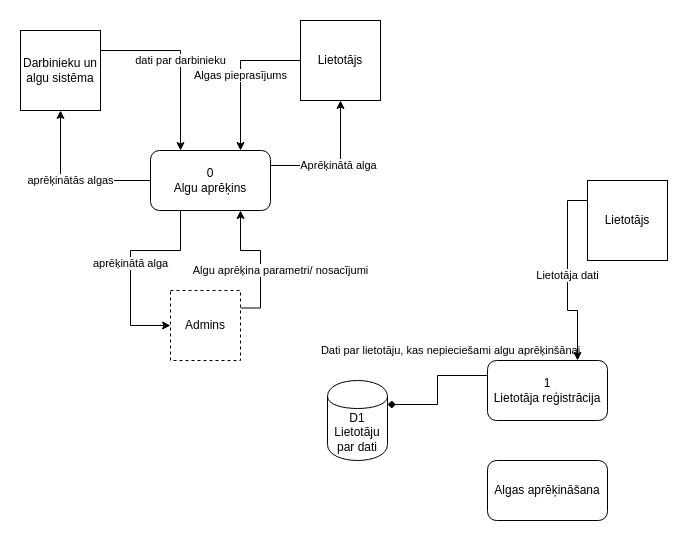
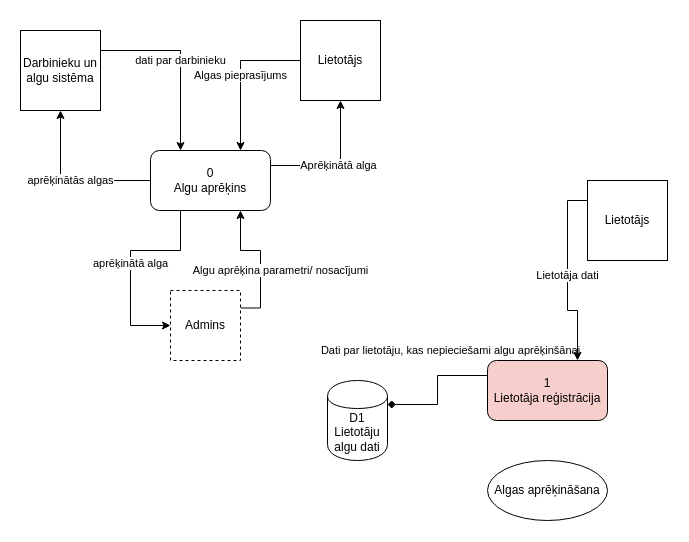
  <mxCell id="0" />
  <mxCell id="1" parent="0" />
  <mxCell id="2" value="Algas pieprasījums" style="edgeStyle=orthogonalEdgeStyle;rounded=0;orthogonalLoop=1;jettySize=auto;html=1;exitX=0;exitY=0.5;exitDx=0;exitDy=0;entryX=0.75;entryY=0;entryDx=0;entryDy=0;" parent="1" source="3" target="7" edge="1"><mxGeometry relative="1" as="geometry" /></mxCell>
  <mxCell id="3" value="Lietotājs" style="whiteSpace=wrap;html=1;aspect=fixed;" parent="1" vertex="1"><mxGeometry x="300" y="20" width="80" height="80" as="geometry" /></mxCell>
  <mxCell id="4" value="Aprēķinātā alga" style="edgeStyle=orthogonalEdgeStyle;rounded=0;orthogonalLoop=1;jettySize=auto;html=1;exitX=1;exitY=0.25;exitDx=0;exitDy=0;" parent="1" source="7" target="3" edge="1"><mxGeometry relative="1" as="geometry" /></mxCell>
  <mxCell id="5" value="aprēķinātās algas" style="edgeStyle=orthogonalEdgeStyle;rounded=0;orthogonalLoop=1;jettySize=auto;html=1;exitX=0;exitY=0.5;exitDx=0;exitDy=0;" parent="1" source="7" target="9" edge="1"><mxGeometry relative="1" as="geometry" /></mxCell>
  <mxCell id="6" value="aprēķinātā alga" style="edgeStyle=orthogonalEdgeStyle;rounded=0;orthogonalLoop=1;jettySize=auto;html=1;exitX=0.25;exitY=1;exitDx=0;exitDy=0;entryX=0;entryY=0.5;entryDx=0;entryDy=0;" parent="1" source="7" target="11" edge="1"><mxGeometry relative="1" as="geometry" /></mxCell>
  <mxCell id="7" value="&lt;span&gt;0&lt;/span&gt;&lt;br&gt;&lt;span&gt;Algu aprēķins&lt;/span&gt;" style="rounded=1;whiteSpace=wrap;html=1;" parent="1" vertex="1"><mxGeometry x="150" y="150" width="120" height="60" as="geometry" /></mxCell>
  <mxCell id="8" value="dati par darbinieku" style="edgeStyle=orthogonalEdgeStyle;rounded=0;orthogonalLoop=1;jettySize=auto;html=1;exitX=1;exitY=0.25;exitDx=0;exitDy=0;entryX=0.25;entryY=0;entryDx=0;entryDy=0;" parent="1" source="9" target="7" edge="1"><mxGeometry relative="1" as="geometry" /></mxCell>
  <mxCell id="9" value="Darbinieku un algu sistēma" style="whiteSpace=wrap;html=1;aspect=fixed;" parent="1" vertex="1"><mxGeometry x="20" y="30" width="80" height="80" as="geometry" /></mxCell>
  <mxCell id="10" value="Algu aprēķina parametri/ nosacījumi" style="edgeStyle=orthogonalEdgeStyle;rounded=0;orthogonalLoop=1;jettySize=auto;html=1;exitX=1;exitY=0.25;exitDx=0;exitDy=0;entryX=0.75;entryY=1;entryDx=0;entryDy=0;" parent="1" source="11" target="7" edge="1"><mxGeometry x="-0.159" y="-20" relative="1" as="geometry"><mxPoint as="offset" /></mxGeometry></mxCell>
  <mxCell id="11" value="Admins" style="rounded=0;whiteSpace=wrap;html=1;dashed=1;" parent="1" vertex="1"><mxGeometry x="170" y="290" width="70" height="70" as="geometry" /></mxCell>
  <mxCell id="12" value="Dati par lietotāju, kas nepieciešami algu aprēķinšānai" style="edgeStyle=orthogonalEdgeStyle;rounded=0;orthogonalLoop=1;jettySize=auto;html=1;exitX=0;exitY=0.25;exitDx=0;exitDy=0;entryX=1;entryY=0.3;entryDx=0;entryDy=0;endArrow=diamond;" parent="1" source="13" target="17" edge="1"><mxGeometry x="-0.429" y="-25" relative="1" as="geometry"><mxPoint as="offset" /><mxPoint x="397" y="390" as="targetPoint" /></mxGeometry></mxCell>
- <mxCell id="13" value="1&lt;br&gt;Lietotāja reģistrācija&lt;br&gt;" style="rounded=1;whiteSpace=wrap;html=1;" parent="1" vertex="1"><mxGeometry x="487" y="360" width="120" height="60" as="geometry" /></mxCell>
+ <mxCell id="13" value="1&lt;br&gt;Lietotāja reģistrācija&lt;br&gt;" style="rounded=1;whiteSpace=wrap;html=1;fillColor=#f8cecc;" parent="1" vertex="1"><mxGeometry x="487" y="360" width="120" height="60" as="geometry" /></mxCell>
  <mxCell id="14" value="Lietotāja dati" style="edgeStyle=orthogonalEdgeStyle;rounded=0;orthogonalLoop=1;jettySize=auto;html=1;exitX=0;exitY=0.25;exitDx=0;exitDy=0;entryX=0.75;entryY=0;entryDx=0;entryDy=0;" parent="1" source="15" target="13" edge="1"><mxGeometry relative="1" as="geometry"><mxPoint x="577" y="350" as="targetPoint" /></mxGeometry></mxCell>
  <mxCell id="15" value="Lietotājs" style="whiteSpace=wrap;html=1;aspect=fixed;" parent="1" vertex="1"><mxGeometry x="587" y="180" width="80" height="80" as="geometry" /></mxCell>
- <mxCell id="16" value="Algas aprēķināšana" style="rounded=1;whiteSpace=wrap;html=1;" parent="1" vertex="1"><mxGeometry x="487" y="460" width="120" height="60" as="geometry" /></mxCell>
- <mxCell id="17" value="&lt;span&gt;D1&lt;/span&gt;&lt;br&gt;&lt;span&gt;Lietotāju par dati&lt;/span&gt;" style="shape=cylinder;whiteSpace=wrap;html=1;boundedLbl=1;backgroundOutline=1;" vertex="1" parent="1"><mxGeometry x="327" y="380" width="60" height="80" as="geometry" /></mxCell>
+ <mxCell id="16" value="Algas aprēķināšana" style="ellipse;whiteSpace=wrap;html=1;" parent="1" vertex="1"><mxGeometry x="487" y="460" width="120" height="60" as="geometry" /></mxCell>
+ <mxCell id="17" value="&lt;span&gt;D1&lt;/span&gt;&lt;br&gt;&lt;span&gt;Lietotāju algu dati&lt;/span&gt;" style="shape=cylinder;whiteSpace=wrap;html=1;boundedLbl=1;backgroundOutline=1;" vertex="1" parent="1"><mxGeometry x="327" y="380" width="60" height="80" as="geometry" /></mxCell>
